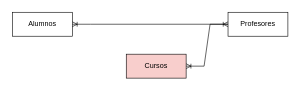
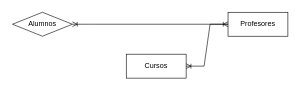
  <mxCell id="0" />
  <mxCell id="1" parent="0" />
  <mxCell id="2" value="Profesores" style="whiteSpace=wrap;html=1;align=center;" vertex="1" parent="1"><mxGeometry x="380" y="20" width="100" height="40" as="geometry" /></mxCell>
- <mxCell id="3" value="Alumnos" style="whiteSpace=wrap;html=1;align=center;" vertex="1" parent="1"><mxGeometry x="20" y="20" width="100" height="40" as="geometry" /></mxCell>
- <mxCell id="4" value="Cursos" style="whiteSpace=wrap;html=1;align=center;fillColor=#f8cecc;" vertex="1" parent="1"><mxGeometry x="210" y="90" width="100" height="40" as="geometry" /></mxCell>
+ <mxCell id="3" value="Alumnos" style="rhombus;whiteSpace=wrap;html=1;align=center;" vertex="1" parent="1"><mxGeometry x="20" y="20" width="100" height="40" as="geometry" /></mxCell>
+ <mxCell id="4" value="Cursos" style="whiteSpace=wrap;html=1;align=center;" vertex="1" parent="1"><mxGeometry x="210" y="90" width="100" height="40" as="geometry" /></mxCell>
  <mxCell id="5" value="" style="edgeStyle=entityRelationEdgeStyle;fontSize=12;html=1;endArrow=ERoneToMany;startArrow=ERoneToMany;rounded=0;exitX=1;exitY=0.5;exitDx=0;exitDy=0;" edge="1" parent="1" source="3" target="2"><mxGeometry width="100" height="100" relative="1" as="geometry"><mxPoint x="130" y="90" as="sourcePoint" /><mxPoint x="230" y="-10" as="targetPoint" /></mxGeometry></mxCell>
  <mxCell id="6" value="" style="edgeStyle=entityRelationEdgeStyle;fontSize=12;html=1;endArrow=ERoneToMany;rounded=0;entryX=1;entryY=0.5;entryDx=0;entryDy=0;exitX=0;exitY=0.5;exitDx=0;exitDy=0;" edge="1" parent="1" source="2" target="4"><mxGeometry width="100" height="100" relative="1" as="geometry"><mxPoint x="290" y="50" as="sourcePoint" /><mxPoint x="390" y="-50" as="targetPoint" /></mxGeometry></mxCell>
